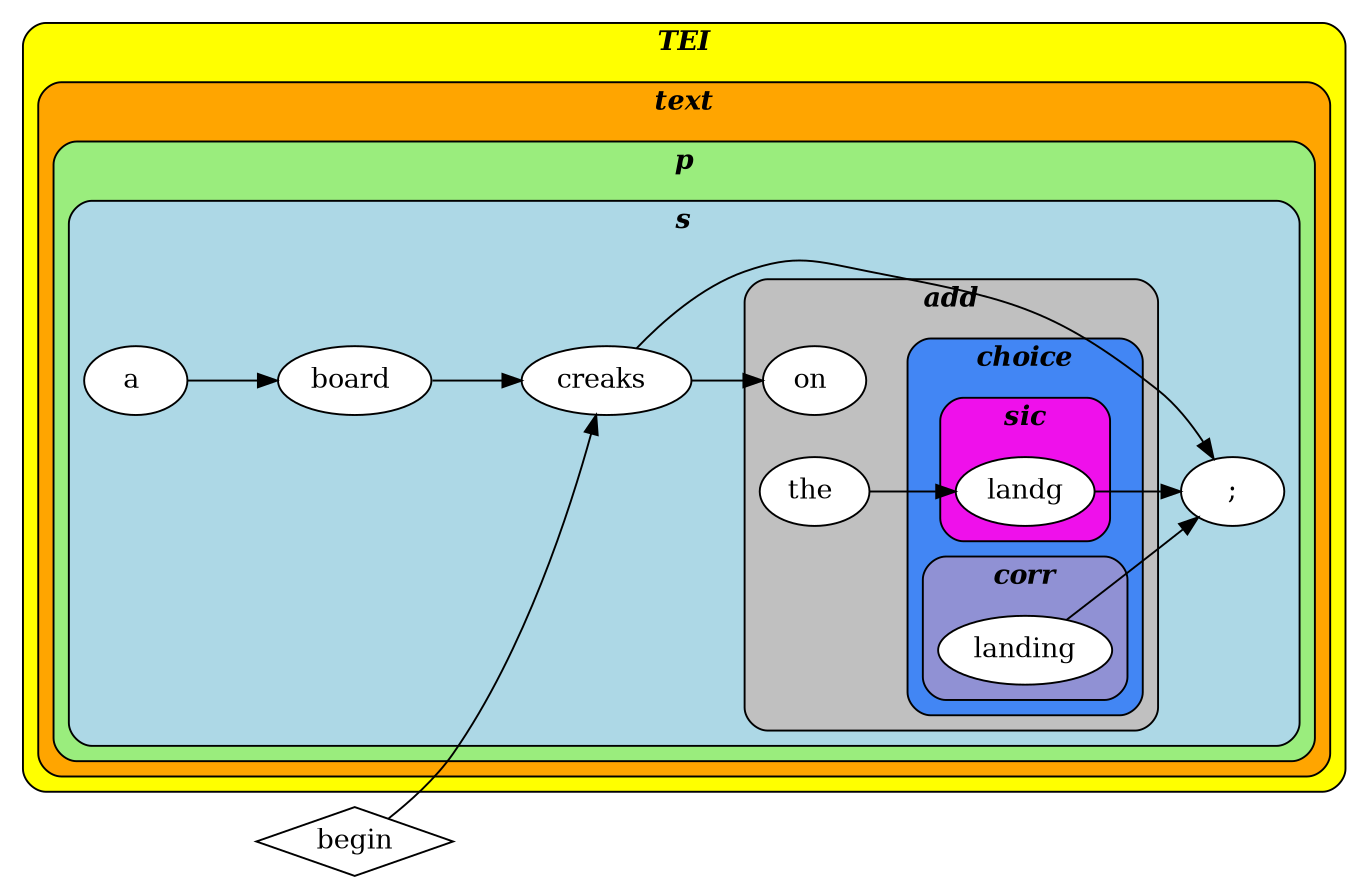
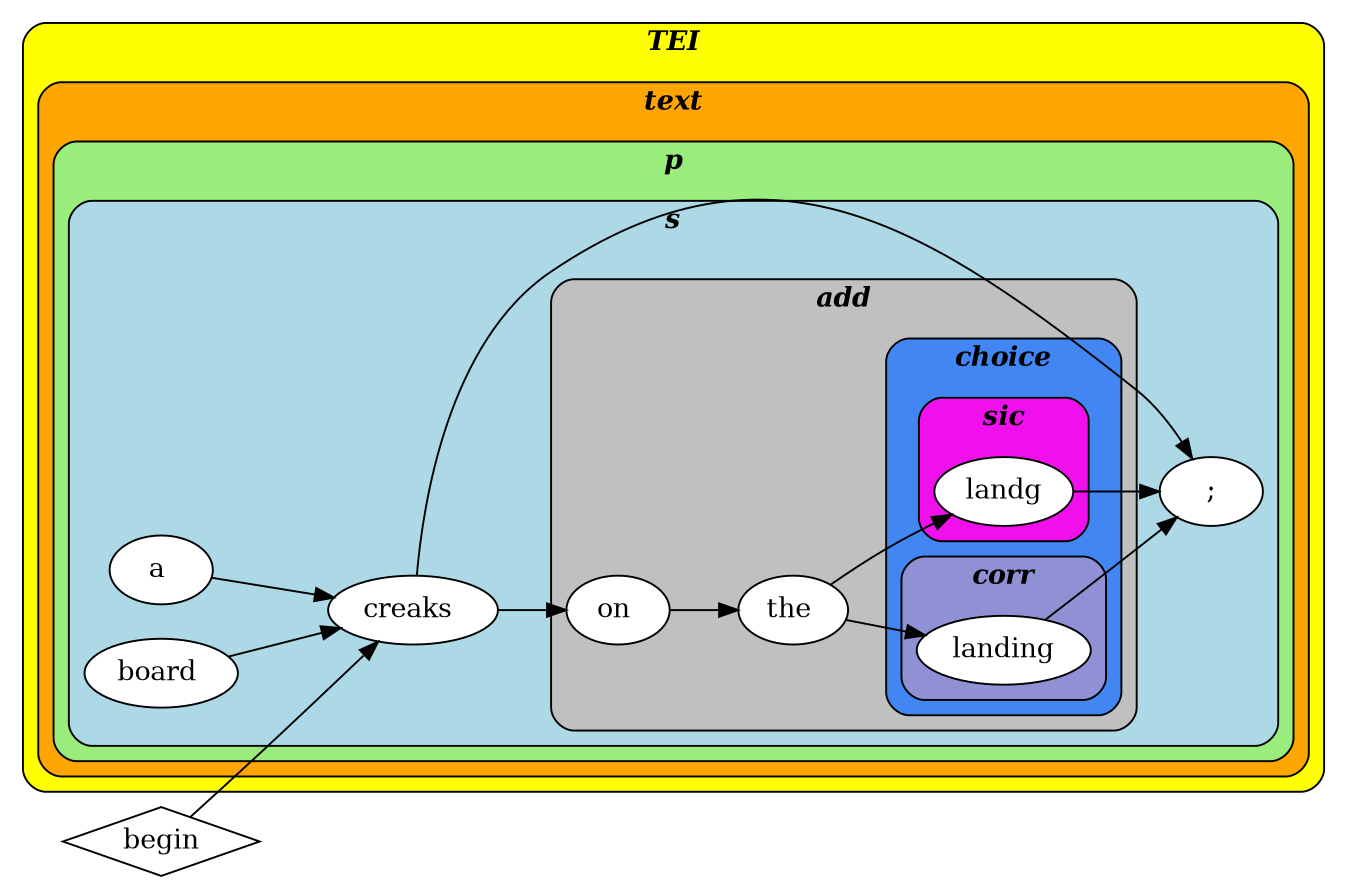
  digraph {
    rankdir=LR
    node [fillcolor=white style=filled]
    n1 [label=<landg>]
    n2 [label=<landing>]
    n3 [label=<on&nbsp;>]
    n4 [label=<the&nbsp;>]
    n5 [label=<a&nbsp;>]
    n6 [label=<board&nbsp;>]
    n7 [label=<creaks&nbsp;>]
    n8 [label=<;>]
    begin [rank=middle shape=diamond]
    subgraph cluster_1 {
      fillcolor=yellow
      label=<<i><b>TEI</b></i>>
      style="rounded,filled"
      subgraph cluster_2 {
        fillcolor=orange
        label=<<i><b>text</b></i>>
        style="rounded,filled"
        subgraph cluster_3 {
          fillcolor="#9aed7d"
          label=<<i><b>p</b></i>>
          style="rounded,filled"
          subgraph cluster_4 {
            fillcolor=lightblue
            label=<<i><b>s</b></i>>
            style="rounded,filled"
            n5
            n6
            n7
            n8
            subgraph cluster_5 {
              fillcolor=grey
              label=<<i><b>add</b></i>>
              style="rounded,filled"
              n3
              n4
              subgraph cluster_6 {
                fillcolor="#4286f4"
                label=<<i><b>choice</b></i>>
                style="rounded,filled"
                subgraph cluster_7 {
                  fillcolor="#ef10eb"
                  label=<<i><b>sic</b></i>>
                  style="rounded,filled"
                  n1
                }
                subgraph cluster_8 {
                  fillcolor="#9091D4"
                  label=<<i><b>corr</b></i>>
                  style="rounded,filled"
                  n2
                }
              }
            }
          }
        }
      }
    }
    n1 -> n8
    n2 -> n8
+   n3 -> n4
    n4 -> n1
-   n5 -> n6
+   n4 -> n2
+   n5 -> n7
    n6 -> n7
    n7 -> n3
    n7 -> n8
    begin -> n7
  }
